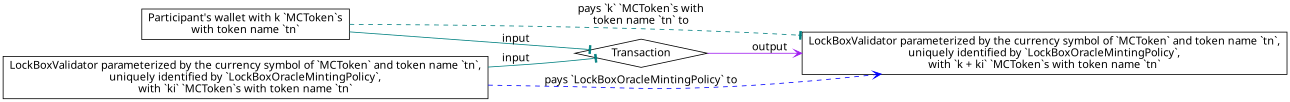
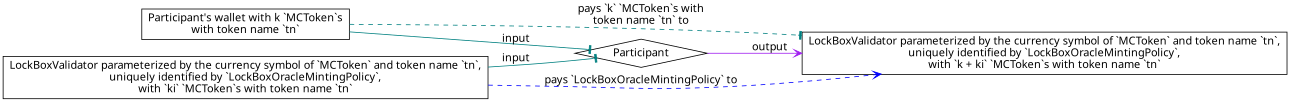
  strict digraph {
    rankdir=LR
    fontname="Noto Sans"
    node [shape=record fontname="Noto Sans"]
    edge [color=teal arrowhead=tee fontname="Noto Sans"]
    n1 [label="Participant's wallet with k `MCToken`s\nwith token name `tn`"]
-   Transaction [shape=diamond]
+   Transaction [shape=diamond label=Participant]
    n3 [label="LockBoxValidator parameterized by the currency symbol of `MCToken` and token name `tn`,\nuniquely identified by `LockBoxOracleMintingPolicy`,\nwith `k + ki` `MCToken`s with token name `tn`"]
    n4 [label="LockBoxValidator parameterized by the currency symbol of `MCToken` and token name `tn`,\nuniquely identified by `LockBoxOracleMintingPolicy`,\nwith `ki` `MCToken`s with token name `tn`"]
    n1 -> Transaction [label=input]
    n1 -> n3 [label="pays `k` `MCToken`s with\ntoken name `tn` to" style=dashed]
    Transaction -> n3 [label=output color=purple arrowhead=vee]
    n4 -> Transaction [label=input]
    n4 -> n3 [label="pays `LockBoxOracleMintingPolicy` to" style=dashed color=blue arrowhead=vee]
  }
